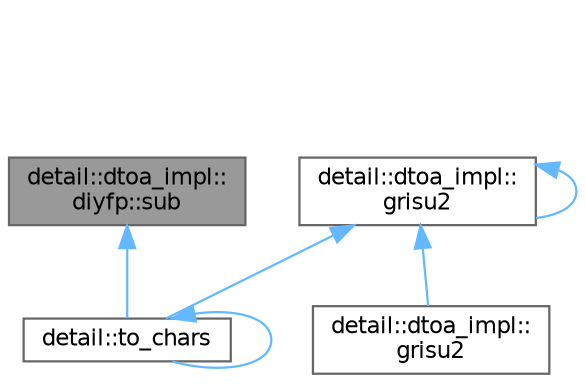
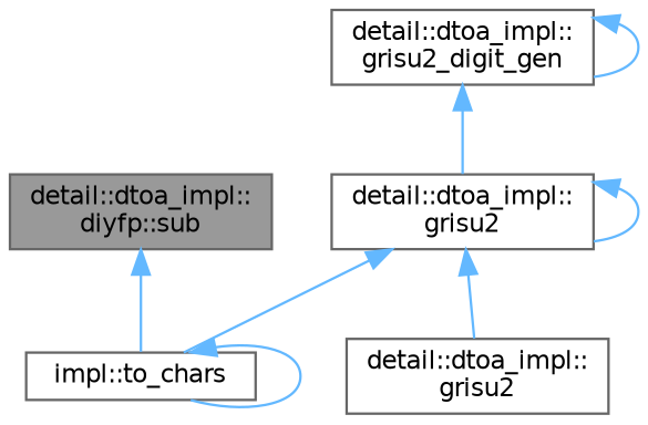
  digraph {
    rankdir=TB
    node [color=grey40 fillcolor=white fontname=Helvetica fontsize=10 shape=box style=filled]
    edge [color=steelblue1 dir=back fontname=Helvetica fontsize=10 labelfontname=Helvetica labelfontsize=10 style=solid]
    n1 [color=gray40 fillcolor=grey60 fontcolor=black height=0.2 label="detail::dtoa_impl::\ldiyfp::sub" width=0.4]
-   n2 [height=0.2 label="detail::to_chars" width=0.4]
+   n2 [height=0.2 label="impl::to_chars" width=0.4]
+   n3 [height=0.2 label="detail::dtoa_impl::\lgrisu2_digit_gen" width=0.4]
    n4 [height=0.2 label="detail::dtoa_impl::\lgrisu2" width=0.4]
    n5 [height=0.2 label="detail::dtoa_impl::\lgrisu2" width=0.4]
    n1 -> n2
    n2 -> n2
+   n3 -> n3
+   n3 -> n4
    n4 -> n2
    n4 -> n4
    n4 -> n5
  }
